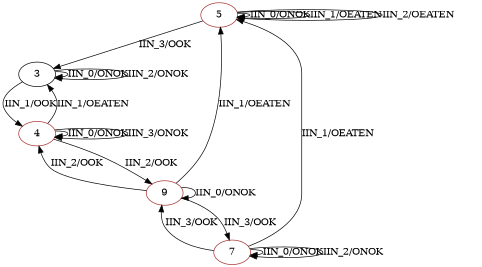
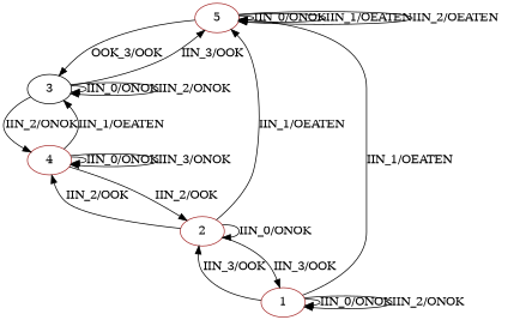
  digraph {
    node [color=brown]
    n1 [label=5]
    3 [color=black]
    4
-   1 [label=7]
-   2 [label=9]
+   1
+   2
    n1 -> n1 [label="IIN_0/ONOK"]
    n1 -> n1 [label="IIN_1/OEATEN"]
    n1 -> n1 [label="IIN_2/OEATEN"]
-   n1 -> 3 [label="IIN_3/OOK"]
+   n1 -> 3 [label="OOK_3/OOK"]
+   3 -> n1 [label="IIN_3/OOK"]
    3 -> 3 [label="IIN_0/ONOK"]
    3 -> 3 [label="IIN_2/ONOK"]
-   3 -> 4 [label="IIN_1/OOK"]
+   3 -> 4 [label="IIN_2/ONOK"]
    4 -> 3 [label="IIN_1/OEATEN"]
    4 -> 4 [label="IIN_0/ONOK"]
    4 -> 4 [label="IIN_3/ONOK"]
    4 -> 2 [label="IIN_2/OOK"]
    1 -> n1 [label="IIN_1/OEATEN"]
    1 -> 1 [label="IIN_0/ONOK"]
    1 -> 1 [label="IIN_2/ONOK"]
    1 -> 2 [label="IIN_3/OOK"]
    2 -> n1 [label="IIN_1/OEATEN"]
    2 -> 4 [label="IIN_2/OOK"]
    2 -> 1 [label="IIN_3/OOK"]
    2 -> 2 [label="IIN_0/ONOK"]
  }
